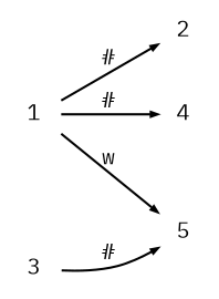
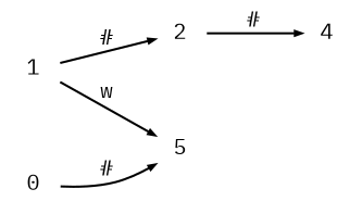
  digraph {
    fontname="IBM Plex Mono"
    rankdir=LR
    node [fontname="IBM Plex Mono" fontsize=10 shape=plaintext]
    edge [arrowsize=0.3 fontname="IBM Plex Mono" fontsize=10]
    1 [height=.2 width=.3]
    2 [height=.2 width=.3]
    4 [height=.2 width=.3]
    5 [height=.2 width=.3]
-   3 [height=.2 width=.3]
+   3 [height=.2 width=.3 label=0]
    1 -> 2 [label="#"]
-   1 -> 4 [label="#"]
+   2 -> 4 [label="#"]
    1 -> 5 [label=w]
    3 -> 5 [label="#"]
  }
